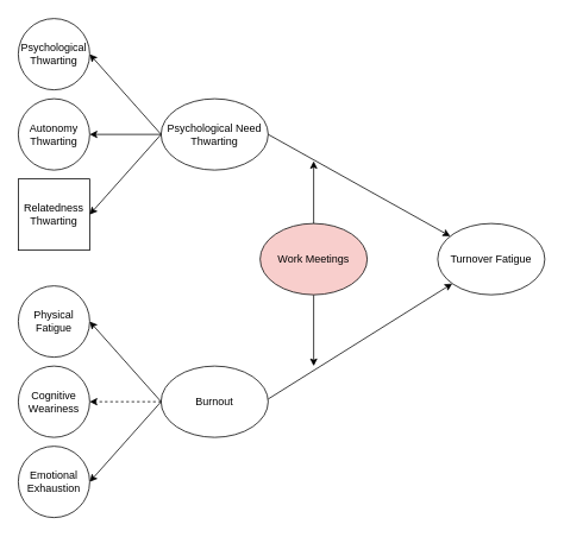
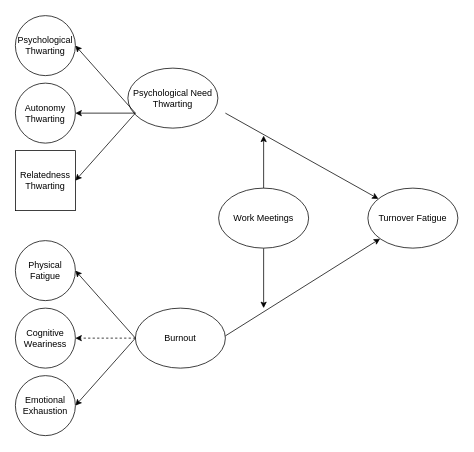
  <mxCell id="0" />
  <mxCell id="1" parent="0" />
  <mxCell id="2" value="" style="group" vertex="1" connectable="0" parent="1"><mxGeometry x="20" y="20" width="590" height="560" as="geometry" /></mxCell>
  <mxCell id="3" value="" style="group" vertex="1" connectable="0" parent="2"><mxGeometry y="300" width="331" height="260" as="geometry" /></mxCell>
  <mxCell id="4" value="Emotional Exhaustion" style="ellipse;whiteSpace=wrap;html=1;aspect=fixed;" vertex="1" parent="3"><mxGeometry y="180" width="80" height="80" as="geometry" /></mxCell>
  <mxCell id="5" value="" style="group" vertex="1" connectable="0" parent="3"><mxGeometry width="331" height="170" as="geometry" /></mxCell>
  <mxCell id="6" value="Physical Fatigue" style="ellipse;whiteSpace=wrap;html=1;aspect=fixed;" vertex="1" parent="5"><mxGeometry width="80" height="80" as="geometry" /></mxCell>
  <mxCell id="7" value="Cognitive Weariness" style="ellipse;whiteSpace=wrap;html=1;aspect=fixed;" vertex="1" parent="5"><mxGeometry y="90" width="80" height="80" as="geometry" /></mxCell>
  <mxCell id="8" value="" style="group" vertex="1" connectable="0" parent="5"><mxGeometry x="160" y="90" width="120" height="80" as="geometry" /></mxCell>
  <mxCell id="9" value="Burnout" style="ellipse;whiteSpace=wrap;html=1;" vertex="1" parent="8"><mxGeometry width="120" height="80" as="geometry" /></mxCell>
  <mxCell id="10" value="" style="endArrow=classic;html=1;entryX=1;entryY=0.5;entryDx=0;entryDy=0;" edge="1" parent="8" target="6"><mxGeometry width="50" height="50" relative="1" as="geometry"><mxPoint y="40" as="sourcePoint" /><mxPoint x="96.809" y="102.235" as="targetPoint" /></mxGeometry></mxCell>
  <mxCell id="11" value="" style="endArrow=classic;html=1;entryX=1;entryY=0.5;entryDx=0;entryDy=0;exitX=0;exitY=0.5;exitDx=0;exitDy=0;dashed=1;" edge="1" parent="5" source="9" target="7"><mxGeometry width="50" height="50" relative="1" as="geometry"><mxPoint x="170" y="200" as="sourcePoint" /><mxPoint x="90" y="110" as="targetPoint" /></mxGeometry></mxCell>
  <mxCell id="12" value="" style="endArrow=classic;html=1;entryX=1;entryY=0.5;entryDx=0;entryDy=0;exitX=0;exitY=0.5;exitDx=0;exitDy=0;" edge="1" parent="5" source="9" target="4"><mxGeometry width="50" height="50" relative="1" as="geometry"><mxPoint x="180" y="290" as="sourcePoint" /><mxPoint x="100" y="200" as="targetPoint" /></mxGeometry></mxCell>
  <mxCell id="13" value="" style="endArrow=classic;html=1;exitX=0.5;exitY=1;exitDx=0;exitDy=0;" edge="1" parent="5" source="25"><mxGeometry width="50" height="50" relative="1" as="geometry"><mxPoint x="271" y="40" as="sourcePoint" /><mxPoint x="331" y="90" as="targetPoint" /></mxGeometry></mxCell>
  <mxCell id="14" value="" style="group" vertex="1" connectable="0" parent="2"><mxGeometry width="280" height="260" as="geometry" /></mxCell>
  <mxCell id="15" value="Psychological Thwarting" style="ellipse;whiteSpace=wrap;html=1;aspect=fixed;" vertex="1" parent="14"><mxGeometry width="80" height="80" as="geometry" /></mxCell>
  <mxCell id="16" value="Autonomy Thwarting" style="ellipse;whiteSpace=wrap;html=1;aspect=fixed;" vertex="1" parent="14"><mxGeometry y="90" width="80" height="80" as="geometry" /></mxCell>
  <mxCell id="17" value="Relatedness Thwarting" style="whiteSpace=wrap;html=1;aspect=fixed;rounded=0;" vertex="1" parent="14"><mxGeometry y="180" width="80" height="80" as="geometry" /></mxCell>
- <mxCell id="18" value="Psychological Need Thwarting" style="ellipse;whiteSpace=wrap;html=1;" vertex="1" parent="14"><mxGeometry x="160" y="90" width="120" height="80" as="geometry" /></mxCell>
+ <mxCell id="18" value="Psychological Need Thwarting" style="ellipse;whiteSpace=wrap;html=1;" vertex="1" parent="14"><mxGeometry x="150" y="70" width="120" height="80" as="geometry" /></mxCell>
  <mxCell id="19" value="" style="endArrow=classic;html=1;entryX=1;entryY=0.5;entryDx=0;entryDy=0;" edge="1" parent="14" target="16"><mxGeometry width="50" height="50" relative="1" as="geometry"><mxPoint x="160" y="130" as="sourcePoint" /><mxPoint x="210" y="80" as="targetPoint" /></mxGeometry></mxCell>
  <mxCell id="20" value="" style="endArrow=classic;html=1;entryX=1;entryY=0.5;entryDx=0;entryDy=0;" edge="1" parent="14" target="17"><mxGeometry width="50" height="50" relative="1" as="geometry"><mxPoint x="160" y="130" as="sourcePoint" /><mxPoint x="256.809" y="192.235" as="targetPoint" /></mxGeometry></mxCell>
  <mxCell id="21" value="" style="endArrow=classic;html=1;entryX=1;entryY=0.5;entryDx=0;entryDy=0;" edge="1" parent="14" target="15"><mxGeometry width="50" height="50" relative="1" as="geometry"><mxPoint x="160" y="130" as="sourcePoint" /><mxPoint x="256.809" y="192.235" as="targetPoint" /></mxGeometry></mxCell>
  <mxCell id="22" value="Turnover Fatigue" style="ellipse;whiteSpace=wrap;html=1;" vertex="1" parent="2"><mxGeometry x="470" y="230" width="120" height="80" as="geometry" /></mxCell>
  <mxCell id="23" value="" style="endArrow=classic;html=1;" edge="1" parent="2" target="22"><mxGeometry width="50" height="50" relative="1" as="geometry"><mxPoint x="280" y="130" as="sourcePoint" /><mxPoint x="330" y="80" as="targetPoint" /></mxGeometry></mxCell>
  <mxCell id="24" value="" style="endArrow=classic;html=1;" edge="1" parent="2" target="22"><mxGeometry width="50" height="50" relative="1" as="geometry"><mxPoint x="280" y="427" as="sourcePoint" /><mxPoint x="484.058" y="541.272" as="targetPoint" /></mxGeometry></mxCell>
- <mxCell id="25" value="Work Meetings" style="ellipse;whiteSpace=wrap;html=1;fillColor=#f8cecc;" vertex="1" parent="2"><mxGeometry x="271" y="230" width="120" height="80" as="geometry" /></mxCell>
+ <mxCell id="25" value="Work Meetings" style="ellipse;whiteSpace=wrap;html=1;" vertex="1" parent="2"><mxGeometry x="271" y="230" width="120" height="80" as="geometry" /></mxCell>
  <mxCell id="26" value="" style="endArrow=classic;html=1;" edge="1" parent="2"><mxGeometry width="50" height="50" relative="1" as="geometry"><mxPoint x="331" y="230" as="sourcePoint" /><mxPoint x="331" y="160" as="targetPoint" /></mxGeometry></mxCell>
